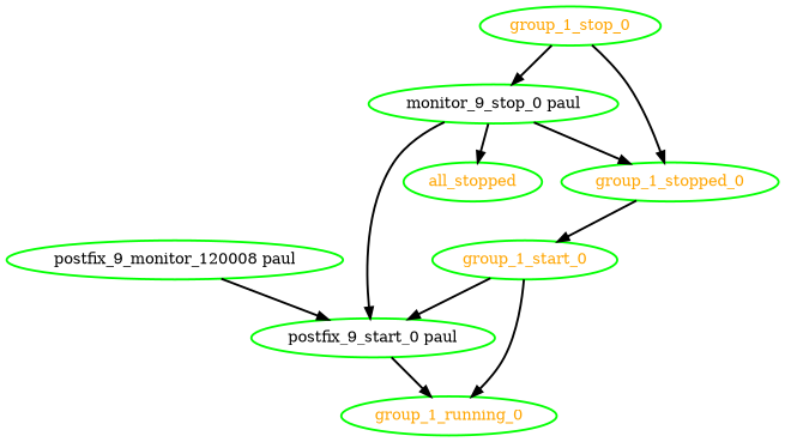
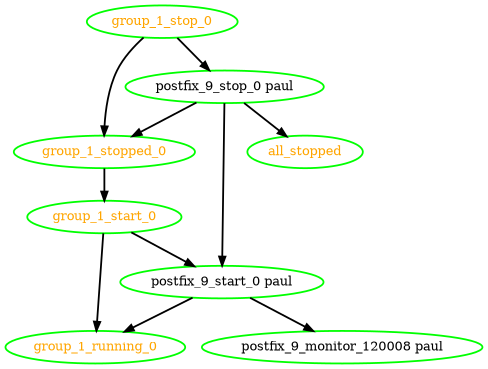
  digraph {
    node [color=green fontcolor=orange style=bold]
    edge [style=bold]
    group_1_start_0
    group_1_running_0
    "postfix_9_start_0 paul" [fontcolor=black]
    n4 [fontcolor=black label="postfix_9_monitor_120008 paul"]
    group_1_stop_0
    group_1_stopped_0
-   "postfix_9_stop_0 paul" [fontcolor=black label="monitor_9_stop_0 paul"]
+   "postfix_9_stop_0 paul" [fontcolor=black]
    all_stopped
    group_1_start_0 -> group_1_running_0
    group_1_start_0 -> "postfix_9_start_0 paul"
    "postfix_9_start_0 paul" -> group_1_running_0
-   n4 -> "postfix_9_start_0 paul"
+   "postfix_9_start_0 paul" -> n4
    group_1_stop_0 -> group_1_stopped_0
    group_1_stop_0 -> "postfix_9_stop_0 paul"
    group_1_stopped_0 -> group_1_start_0
    "postfix_9_stop_0 paul" -> "postfix_9_start_0 paul"
    "postfix_9_stop_0 paul" -> group_1_stopped_0
    "postfix_9_stop_0 paul" -> all_stopped
  }
